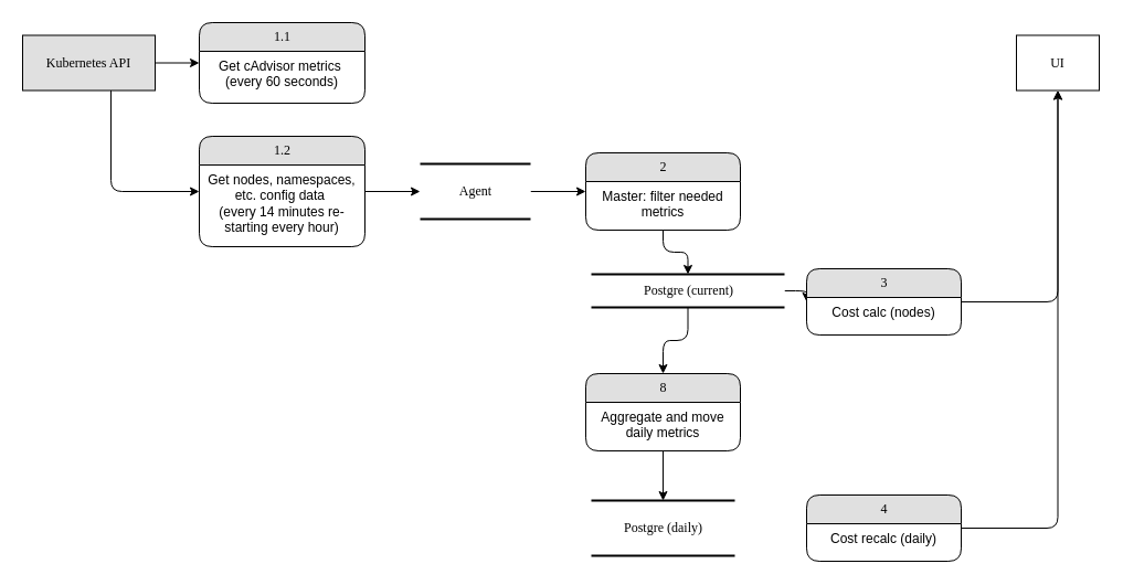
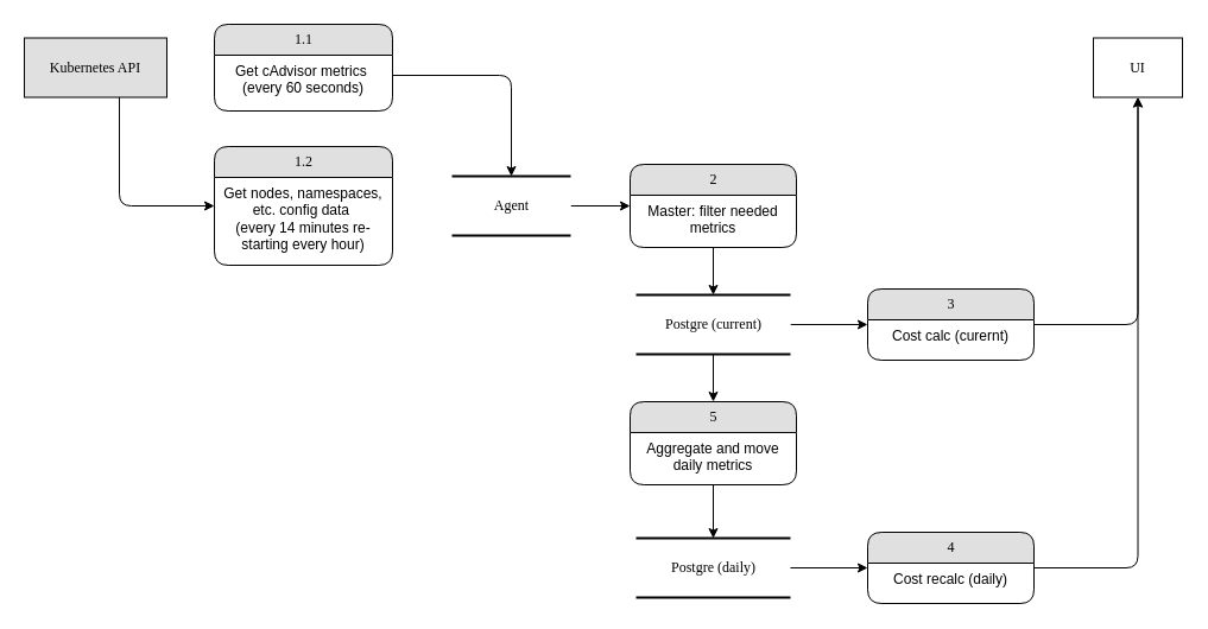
  <mxCell id="0" />
  <mxCell id="1" parent="0" />
  <mxCell id="2" style="edgeStyle=orthogonalEdgeStyle;shape=connector;curved=0;rounded=1;orthogonalLoop=1;jettySize=auto;html=1;strokeColor=default;align=center;verticalAlign=middle;fontFamily=Helvetica;fontSize=11;fontColor=default;labelBackgroundColor=default;endArrow=classic;" edge="1" parent="1" source="3" target="26"><mxGeometry relative="1" as="geometry" /></mxCell>
  <mxCell id="3" value="Agent" style="html=1;rounded=0;shadow=0;comic=0;labelBackgroundColor=none;strokeWidth=2;fontFamily=Verdana;fontSize=12;align=center;shape=mxgraph.ios7ui.horLines;" parent="1" vertex="1"><mxGeometry x="380" y="148" width="100" height="50" as="geometry" /></mxCell>
- <mxCell id="4" style="edgeStyle=orthogonalEdgeStyle;rounded=0;orthogonalLoop=1;jettySize=auto;html=1;" edge="1" parent="1" source="6" target="7"><mxGeometry relative="1" as="geometry" /></mxCell>
  <mxCell id="5" style="edgeStyle=orthogonalEdgeStyle;shape=connector;curved=0;rounded=1;orthogonalLoop=1;jettySize=auto;html=1;strokeColor=default;align=center;verticalAlign=middle;fontFamily=Helvetica;fontSize=11;fontColor=default;labelBackgroundColor=default;endArrow=classic;" edge="1" parent="1" source="6" target="10"><mxGeometry relative="1" as="geometry"><Array as="points"><mxPoint x="100" y="173" /></Array></mxGeometry></mxCell>
  <mxCell id="6" value="Kubernetes API" style="whiteSpace=wrap;html=1;rounded=0;shadow=0;comic=0;labelBackgroundColor=none;strokeWidth=1;fontFamily=Verdana;fontSize=12;align=center;fillColor=#e0e0e0;" parent="1" vertex="1"><mxGeometry x="20" y="31.5" width="120" height="50" as="geometry" /></mxCell>
  <mxCell id="7" value="1.1" style="swimlane;html=1;fontStyle=0;childLayout=stackLayout;horizontal=1;startSize=26;fillColor=#e0e0e0;horizontalStack=0;resizeParent=1;resizeLast=0;collapsible=1;marginBottom=0;swimlaneFillColor=#ffffff;align=center;rounded=1;shadow=0;comic=0;labelBackgroundColor=none;strokeWidth=1;fontFamily=Verdana;fontSize=12" parent="1" vertex="1"><mxGeometry x="180" y="20" width="150" height="73" as="geometry"><mxRectangle x="240" y="37" width="60" height="30" as="alternateBounds" /></mxGeometry></mxCell>
  <mxCell id="8" value="Get cAdvisor metrics&amp;nbsp;&lt;div&gt;(every 60 seconds)&lt;/div&gt;" style="text;html=1;strokeColor=none;fillColor=none;spacingLeft=4;spacingRight=4;whiteSpace=wrap;overflow=hidden;rotatable=0;points=[[0,0.5],[1,0.5]];portConstraint=eastwest;align=center;" parent="7" vertex="1"><mxGeometry y="26" width="150" height="34" as="geometry" /></mxCell>
- <mxCell id="9" style="edgeStyle=orthogonalEdgeStyle;rounded=0;orthogonalLoop=1;jettySize=auto;html=1;" parent="1" source="10" target="3" edge="1"><mxGeometry relative="1" as="geometry" /></mxCell>
  <mxCell id="10" value="1.2" style="swimlane;html=1;fontStyle=0;childLayout=stackLayout;horizontal=1;startSize=26;fillColor=#e0e0e0;horizontalStack=0;resizeParent=1;resizeLast=0;collapsible=1;marginBottom=0;swimlaneFillColor=#ffffff;align=center;rounded=1;shadow=0;comic=0;labelBackgroundColor=none;strokeWidth=1;fontFamily=Verdana;fontSize=12" parent="1" vertex="1"><mxGeometry x="180" y="123" width="150" height="100" as="geometry" /></mxCell>
  <mxCell id="11" value="Get nodes, namespaces, etc. config data&amp;nbsp;&lt;div&gt;(every 14 minutes re-starting every hour)&lt;/div&gt;" style="text;html=1;strokeColor=none;fillColor=none;spacingLeft=4;spacingRight=4;whiteSpace=wrap;overflow=hidden;rotatable=0;points=[[0,0.5],[1,0.5]];portConstraint=eastwest;align=center;" parent="10" vertex="1"><mxGeometry y="26" width="150" height="74" as="geometry" /></mxCell>
+ <mxCell id="12" style="edgeStyle=orthogonalEdgeStyle;rounded=1;orthogonalLoop=1;jettySize=auto;html=1;curved=0;exitX=1;exitY=0.5;exitDx=0;exitDy=0;" parent="1" source="8" target="3" edge="1"><mxGeometry relative="1" as="geometry"><mxPoint x="370" y="186" as="sourcePoint" /><mxPoint x="480" y="123" as="targetPoint" /><Array as="points"><mxPoint x="430" y="63" /></Array></mxGeometry></mxCell>
  <mxCell id="13" style="edgeStyle=orthogonalEdgeStyle;shape=connector;curved=0;rounded=1;orthogonalLoop=1;jettySize=auto;html=1;strokeColor=default;align=center;verticalAlign=middle;fontFamily=Helvetica;fontSize=11;fontColor=default;labelBackgroundColor=default;endArrow=classic;" edge="1" parent="1" source="15" target="18"><mxGeometry relative="1" as="geometry" /></mxCell>
  <mxCell id="14" style="edgeStyle=orthogonalEdgeStyle;shape=connector;curved=0;rounded=1;orthogonalLoop=1;jettySize=auto;html=1;strokeColor=default;align=center;verticalAlign=middle;fontFamily=Helvetica;fontSize=11;fontColor=default;labelBackgroundColor=default;endArrow=classic;" edge="1" parent="1" source="15" target="29"><mxGeometry relative="1" as="geometry" /></mxCell>
- <mxCell id="15" value="Postgre (current)" style="html=1;rounded=0;shadow=0;comic=0;labelBackgroundColor=none;strokeWidth=2;fontFamily=Verdana;fontSize=12;align=center;shape=mxgraph.ios7ui.horLines;" parent="1" vertex="1"><mxGeometry x="535" y="248" width="175" height="30" as="geometry" /></mxCell>
+ <mxCell id="15" value="Postgre (current)" style="html=1;rounded=0;shadow=0;comic=0;labelBackgroundColor=none;strokeWidth=2;fontFamily=Verdana;fontSize=12;align=center;shape=mxgraph.ios7ui.horLines;" parent="1" vertex="1"><mxGeometry x="535" y="248" width="130" height="50" as="geometry" /></mxCell>
  <mxCell id="16" value="Postgre (daily)" style="html=1;rounded=0;shadow=0;comic=0;labelBackgroundColor=none;strokeWidth=2;fontFamily=Verdana;fontSize=12;align=center;shape=mxgraph.ios7ui.horLines;" parent="1" vertex="1"><mxGeometry x="535" y="453" width="130" height="50" as="geometry" /></mxCell>
  <mxCell id="17" style="edgeStyle=orthogonalEdgeStyle;shape=connector;curved=0;rounded=1;orthogonalLoop=1;jettySize=auto;html=1;strokeColor=default;align=center;verticalAlign=middle;fontFamily=Helvetica;fontSize=11;fontColor=default;labelBackgroundColor=default;endArrow=classic;" edge="1" parent="1" source="18" target="23"><mxGeometry relative="1" as="geometry" /></mxCell>
  <mxCell id="18" value="3" style="swimlane;html=1;fontStyle=0;childLayout=stackLayout;horizontal=1;startSize=26;fillColor=#e0e0e0;horizontalStack=0;resizeParent=1;resizeLast=0;collapsible=1;marginBottom=0;swimlaneFillColor=#ffffff;align=center;rounded=1;shadow=0;comic=0;labelBackgroundColor=none;strokeWidth=1;fontFamily=Verdana;fontSize=12" parent="1" vertex="1"><mxGeometry x="730" y="243" width="140" height="60" as="geometry" /></mxCell>
- <mxCell id="19" value="Cost calc (nodes)" style="text;html=1;strokeColor=none;fillColor=none;spacingLeft=4;spacingRight=4;whiteSpace=wrap;overflow=hidden;rotatable=0;points=[[0,0.5],[1,0.5]];portConstraint=eastwest;align=center;" parent="18" vertex="1"><mxGeometry y="26" width="140" height="34" as="geometry" /></mxCell>
+ <mxCell id="19" value="Cost calc (curernt)" style="text;html=1;strokeColor=none;fillColor=none;spacingLeft=4;spacingRight=4;whiteSpace=wrap;overflow=hidden;rotatable=0;points=[[0,0.5],[1,0.5]];portConstraint=eastwest;align=center;" parent="18" vertex="1"><mxGeometry y="26" width="140" height="34" as="geometry" /></mxCell>
  <mxCell id="20" style="edgeStyle=orthogonalEdgeStyle;shape=connector;curved=0;rounded=1;orthogonalLoop=1;jettySize=auto;html=1;strokeColor=default;align=center;verticalAlign=middle;fontFamily=Helvetica;fontSize=11;fontColor=default;labelBackgroundColor=default;endArrow=classic;" edge="1" parent="1" source="21" target="23"><mxGeometry relative="1" as="geometry" /></mxCell>
  <mxCell id="21" value="4" style="swimlane;html=1;fontStyle=0;childLayout=stackLayout;horizontal=1;startSize=26;fillColor=#e0e0e0;horizontalStack=0;resizeParent=1;resizeLast=0;collapsible=1;marginBottom=0;swimlaneFillColor=#ffffff;align=center;rounded=1;shadow=0;comic=0;labelBackgroundColor=none;strokeWidth=1;fontFamily=Verdana;fontSize=12" parent="1" vertex="1"><mxGeometry x="730" y="448" width="140" height="60" as="geometry" /></mxCell>
  <mxCell id="22" value="Cost recalc (daily)" style="text;html=1;strokeColor=none;fillColor=none;spacingLeft=4;spacingRight=4;whiteSpace=wrap;overflow=hidden;rotatable=0;points=[[0,0.5],[1,0.5]];portConstraint=eastwest;align=center;" parent="21" vertex="1"><mxGeometry y="26" width="140" height="34" as="geometry" /></mxCell>
  <mxCell id="23" value="UI" style="whiteSpace=wrap;html=1;rounded=0;shadow=0;comic=0;labelBackgroundColor=none;strokeWidth=1;fontFamily=Verdana;fontSize=12;align=center;" parent="1" vertex="1"><mxGeometry x="920" y="31.5" width="75" height="50" as="geometry" /></mxCell>
+ <mxCell id="24" style="edgeStyle=orthogonalEdgeStyle;rounded=0;orthogonalLoop=1;jettySize=auto;html=1;entryX=0;entryY=0.118;entryDx=0;entryDy=0;entryPerimeter=0;" parent="1" source="16" target="22" edge="1"><mxGeometry relative="1" as="geometry" /></mxCell>
  <mxCell id="25" style="edgeStyle=orthogonalEdgeStyle;shape=connector;curved=0;rounded=1;orthogonalLoop=1;jettySize=auto;html=1;strokeColor=default;align=center;verticalAlign=middle;fontFamily=Helvetica;fontSize=11;fontColor=default;labelBackgroundColor=default;endArrow=classic;" edge="1" parent="1" source="26" target="15"><mxGeometry relative="1" as="geometry" /></mxCell>
  <mxCell id="26" value="2" style="swimlane;html=1;fontStyle=0;childLayout=stackLayout;horizontal=1;startSize=26;fillColor=#e0e0e0;horizontalStack=0;resizeParent=1;resizeLast=0;collapsible=1;marginBottom=0;swimlaneFillColor=#ffffff;align=center;rounded=1;shadow=0;comic=0;labelBackgroundColor=none;strokeWidth=1;fontFamily=Verdana;fontSize=12" vertex="1" parent="1"><mxGeometry x="530" y="138" width="140" height="70" as="geometry" /></mxCell>
  <mxCell id="27" value="Master: filter needed metrics" style="text;html=1;strokeColor=none;fillColor=none;spacingLeft=4;spacingRight=4;whiteSpace=wrap;overflow=hidden;rotatable=0;points=[[0,0.5],[1,0.5]];portConstraint=eastwest;align=center;" vertex="1" parent="26"><mxGeometry y="26" width="140" height="44" as="geometry" /></mxCell>
  <mxCell id="28" style="edgeStyle=orthogonalEdgeStyle;shape=connector;curved=0;rounded=1;orthogonalLoop=1;jettySize=auto;html=1;strokeColor=default;align=center;verticalAlign=middle;fontFamily=Helvetica;fontSize=11;fontColor=default;labelBackgroundColor=default;endArrow=classic;" edge="1" parent="1" source="29" target="16"><mxGeometry relative="1" as="geometry" /></mxCell>
- <mxCell id="29" value="8" style="swimlane;html=1;fontStyle=0;childLayout=stackLayout;horizontal=1;startSize=26;fillColor=#e0e0e0;horizontalStack=0;resizeParent=1;resizeLast=0;collapsible=1;marginBottom=0;swimlaneFillColor=#ffffff;align=center;rounded=1;shadow=0;comic=0;labelBackgroundColor=none;strokeWidth=1;fontFamily=Verdana;fontSize=12" vertex="1" parent="1"><mxGeometry x="530" y="338" width="140" height="70" as="geometry" /></mxCell>
+ <mxCell id="29" value="5" style="swimlane;html=1;fontStyle=0;childLayout=stackLayout;horizontal=1;startSize=26;fillColor=#e0e0e0;horizontalStack=0;resizeParent=1;resizeLast=0;collapsible=1;marginBottom=0;swimlaneFillColor=#ffffff;align=center;rounded=1;shadow=0;comic=0;labelBackgroundColor=none;strokeWidth=1;fontFamily=Verdana;fontSize=12" vertex="1" parent="1"><mxGeometry x="530" y="338" width="140" height="70" as="geometry" /></mxCell>
  <mxCell id="30" value="Aggregate and move daily metrics" style="text;html=1;strokeColor=none;fillColor=none;spacingLeft=4;spacingRight=4;whiteSpace=wrap;overflow=hidden;rotatable=0;points=[[0,0.5],[1,0.5]];portConstraint=eastwest;align=center;" vertex="1" parent="29"><mxGeometry y="26" width="140" height="34" as="geometry" /></mxCell>
